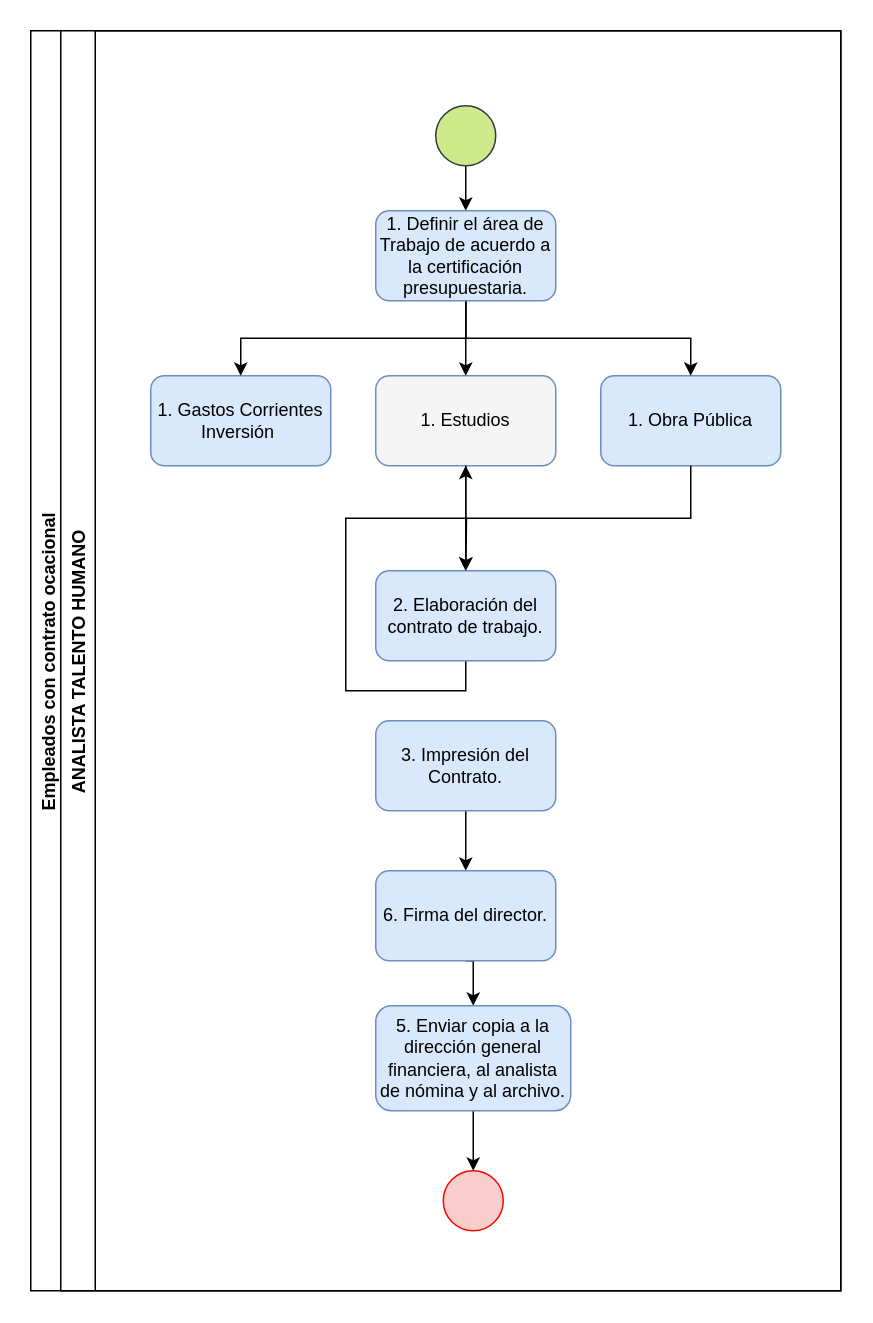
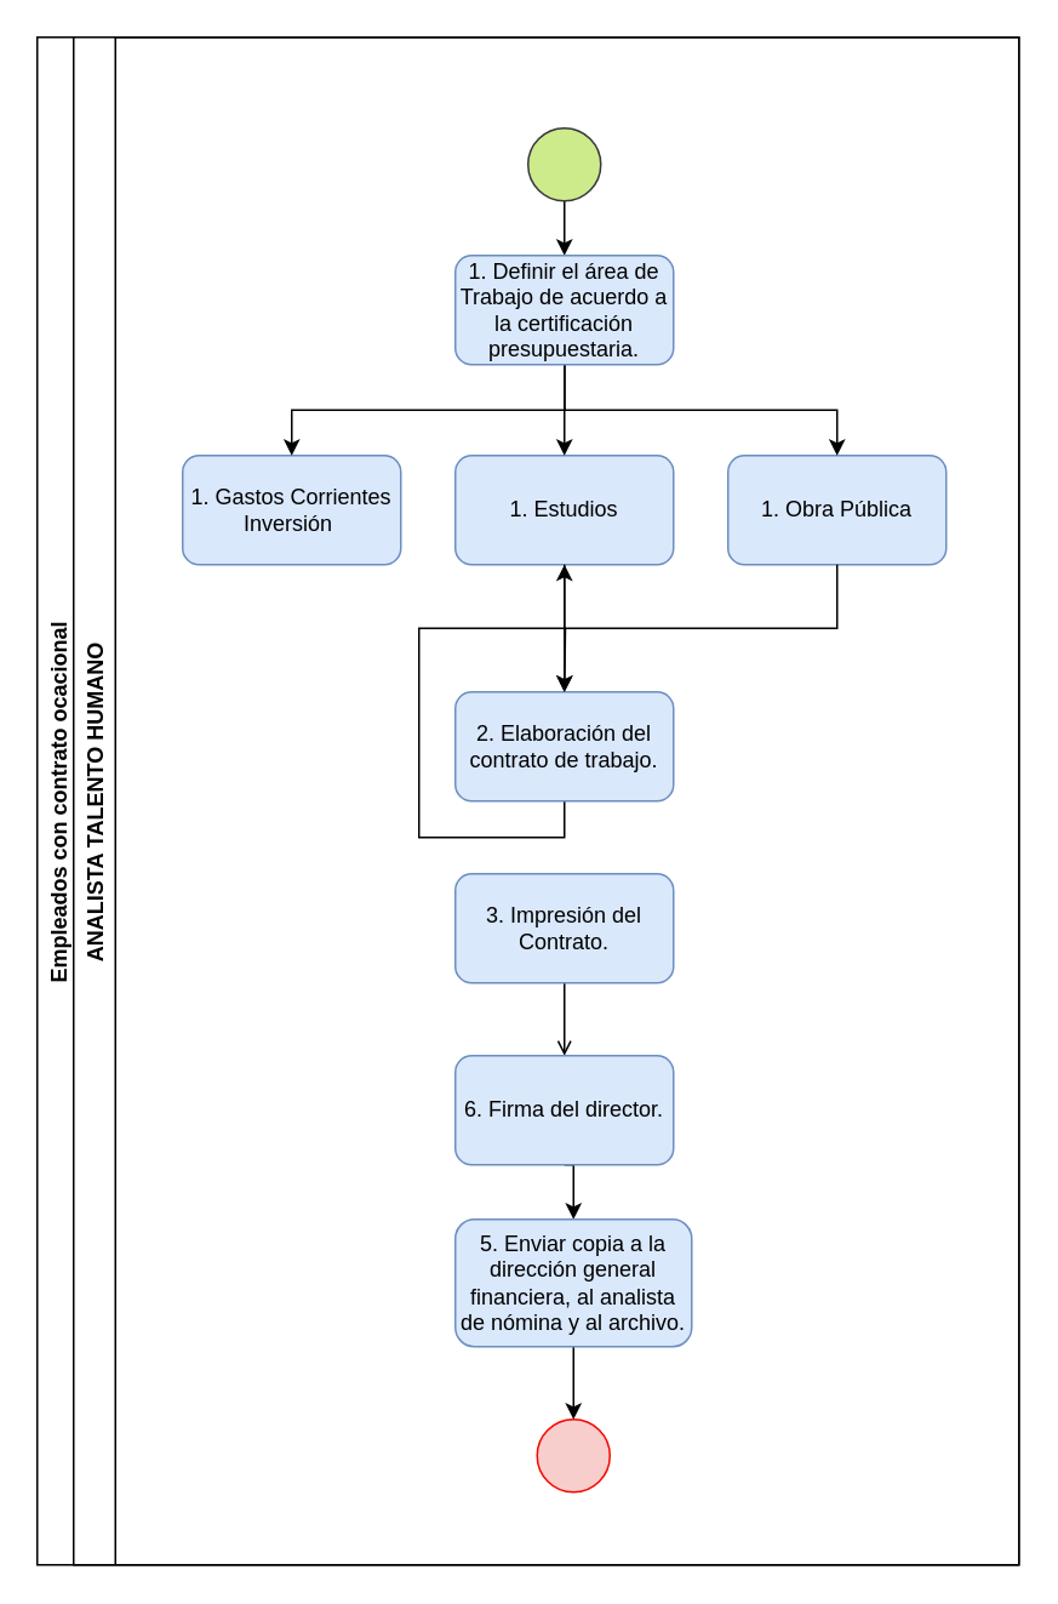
  <mxCell id="0" />
  <mxCell id="1" parent="0" />
  <mxCell id="2" value="" style="group" vertex="1" connectable="0" parent="1"><mxGeometry x="20" y="20" width="540" height="840" as="geometry" /></mxCell>
  <mxCell id="3" value="Empleados con contrato ocacional" style="swimlane;horizontal=0;" vertex="1" parent="2"><mxGeometry width="540" height="840" as="geometry"><mxRectangle x="170" y="-90" width="30" height="220" as="alternateBounds" /></mxGeometry></mxCell>
  <mxCell id="4" style="edgeStyle=orthogonalEdgeStyle;rounded=0;orthogonalLoop=1;jettySize=auto;html=1;exitX=0.5;exitY=1;exitDx=0;exitDy=0;entryX=0.5;entryY=0;entryDx=0;entryDy=0;" edge="1" parent="3" source="5" target="12"><mxGeometry relative="1" as="geometry" /></mxCell>
  <mxCell id="5" value="" style="ellipse;whiteSpace=wrap;html=1;aspect=fixed;strokeColor=#36393d;fillColor=#cdeb8b;" vertex="1" parent="3"><mxGeometry x="270" y="50" width="40" height="40" as="geometry" /></mxCell>
  <mxCell id="6" value="1. Gastos Corrientes Inversión&amp;nbsp;" style="rounded=1;whiteSpace=wrap;html=1;fillColor=#dae8fc;strokeColor=#6c8ebf;" vertex="1" parent="3"><mxGeometry x="80" y="230" width="120" height="60" as="geometry" /></mxCell>
- <mxCell id="7" value="1. Estudios" style="rounded=1;whiteSpace=wrap;html=1;fillColor=#f5f5f5;strokeColor=#6c8ebf;" vertex="1" parent="3"><mxGeometry x="230" y="230" width="120" height="60" as="geometry" /></mxCell>
+ <mxCell id="7" value="1. Estudios" style="rounded=1;whiteSpace=wrap;html=1;fillColor=#dae8fc;strokeColor=#6c8ebf;" vertex="1" parent="3"><mxGeometry x="230" y="230" width="120" height="60" as="geometry" /></mxCell>
  <mxCell id="8" value="1. Obra Pública" style="rounded=1;whiteSpace=wrap;html=1;fillColor=#dae8fc;strokeColor=#6c8ebf;" vertex="1" parent="3"><mxGeometry x="380" y="230" width="120" height="60" as="geometry" /></mxCell>
  <mxCell id="9" style="edgeStyle=orthogonalEdgeStyle;rounded=0;orthogonalLoop=1;jettySize=auto;html=1;exitX=0.5;exitY=1;exitDx=0;exitDy=0;entryX=0.5;entryY=0;entryDx=0;entryDy=0;" edge="1" parent="3" source="12" target="6"><mxGeometry relative="1" as="geometry" /></mxCell>
  <mxCell id="10" style="edgeStyle=orthogonalEdgeStyle;rounded=0;orthogonalLoop=1;jettySize=auto;html=1;exitX=0.5;exitY=1;exitDx=0;exitDy=0;entryX=0.5;entryY=0;entryDx=0;entryDy=0;" edge="1" parent="3" source="12" target="7"><mxGeometry relative="1" as="geometry" /></mxCell>
  <mxCell id="11" style="edgeStyle=orthogonalEdgeStyle;rounded=0;orthogonalLoop=1;jettySize=auto;html=1;exitX=0.5;exitY=1;exitDx=0;exitDy=0;entryX=0.5;entryY=0;entryDx=0;entryDy=0;" edge="1" parent="3" source="12" target="8"><mxGeometry relative="1" as="geometry" /></mxCell>
  <mxCell id="12" value="1. Definir el área de Trabajo de acuerdo a la certificación presupuestaria." style="rounded=1;whiteSpace=wrap;html=1;fillColor=#dae8fc;strokeColor=#6c8ebf;" vertex="1" parent="3"><mxGeometry x="230" y="120" width="120" height="60" as="geometry" /></mxCell>
  <mxCell id="13" style="edgeStyle=orthogonalEdgeStyle;rounded=0;orthogonalLoop=1;jettySize=auto;html=1;exitX=0.5;exitY=1;exitDx=0;exitDy=0;" edge="1" parent="3" source="14" target="7"><mxGeometry relative="1" as="geometry" /></mxCell>
  <mxCell id="14" value="2. Elaboración del contrato de trabajo." style="rounded=1;whiteSpace=wrap;html=1;fillColor=#dae8fc;strokeColor=#6c8ebf;" vertex="1" parent="3"><mxGeometry x="230" y="360" width="120" height="60" as="geometry" /></mxCell>
- <mxCell id="15" style="edgeStyle=orthogonalEdgeStyle;rounded=0;orthogonalLoop=1;jettySize=auto;html=1;exitX=0.5;exitY=1;exitDx=0;exitDy=0;entryX=0.5;entryY=0;entryDx=0;entryDy=0;" edge="1" parent="3" source="16" target="18"><mxGeometry relative="1" as="geometry" /></mxCell>
+ <mxCell id="15" style="edgeStyle=orthogonalEdgeStyle;rounded=0;orthogonalLoop=1;jettySize=auto;html=1;exitX=0.5;exitY=1;exitDx=0;exitDy=0;entryX=0.5;entryY=0;entryDx=0;entryDy=0;endArrow=open;" edge="1" parent="3" source="16" target="18"><mxGeometry relative="1" as="geometry" /></mxCell>
  <mxCell id="16" value="3. Impresión del Contrato." style="rounded=1;whiteSpace=wrap;html=1;fillColor=#dae8fc;strokeColor=#6c8ebf;" vertex="1" parent="3"><mxGeometry x="230" y="460" width="120" height="60" as="geometry" /></mxCell>
  <mxCell id="17" style="edgeStyle=orthogonalEdgeStyle;rounded=0;orthogonalLoop=1;jettySize=auto;html=1;exitX=0.5;exitY=1;exitDx=0;exitDy=0;entryX=0.5;entryY=0;entryDx=0;entryDy=0;" edge="1" parent="3" source="18" target="20"><mxGeometry relative="1" as="geometry" /></mxCell>
  <mxCell id="18" value="6. Firma del director." style="rounded=1;whiteSpace=wrap;html=1;fillColor=#dae8fc;strokeColor=#6c8ebf;" vertex="1" parent="3"><mxGeometry x="230" y="560" width="120" height="60" as="geometry" /></mxCell>
  <mxCell id="19" style="edgeStyle=orthogonalEdgeStyle;rounded=0;orthogonalLoop=1;jettySize=auto;html=1;exitX=0.5;exitY=1;exitDx=0;exitDy=0;entryX=0.5;entryY=0;entryDx=0;entryDy=0;" edge="1" parent="3" source="20" target="21"><mxGeometry relative="1" as="geometry" /></mxCell>
  <mxCell id="20" value="5. Enviar copia a la dirección general financiera, al analista de nómina y al archivo." style="rounded=1;whiteSpace=wrap;html=1;fillColor=#dae8fc;strokeColor=#6c8ebf;" vertex="1" parent="3"><mxGeometry x="230" y="650" width="130" height="70" as="geometry" /></mxCell>
  <mxCell id="21" value="" style="ellipse;whiteSpace=wrap;html=1;aspect=fixed;fillColor=#f8cecc;strokeColor=#F50800;" vertex="1" parent="3"><mxGeometry x="275" y="760" width="40" height="40" as="geometry" /></mxCell>
  <mxCell id="22" value="ANALISTA TALENTO HUMANO" style="swimlane;horizontal=0;" vertex="1" parent="2"><mxGeometry x="20" width="520" height="840" as="geometry"><mxRectangle x="190" y="-90" width="30" height="200" as="alternateBounds" /></mxGeometry></mxCell>
  <mxCell id="23" style="edgeStyle=orthogonalEdgeStyle;rounded=0;orthogonalLoop=1;jettySize=auto;html=1;exitX=0.5;exitY=1;exitDx=0;exitDy=0;" edge="1" parent="2" source="7"><mxGeometry relative="1" as="geometry"><mxPoint x="290" y="360" as="targetPoint" /></mxGeometry></mxCell>
  <mxCell id="24" style="edgeStyle=orthogonalEdgeStyle;rounded=0;orthogonalLoop=1;jettySize=auto;html=1;exitX=0.5;exitY=1;exitDx=0;exitDy=0;" edge="1" parent="2" source="8"><mxGeometry relative="1" as="geometry"><mxPoint x="290" y="360" as="targetPoint" /></mxGeometry></mxCell>
